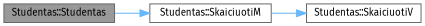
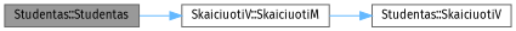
  digraph {
    fontname="Fira Sans"
    rankdir=LR
    node [color=grey40 fillcolor=white fontname="Fira Sans" fontsize=10 shape=box style=filled]
    edge [color=steelblue1 fontname="Fira Sans" fontsize=10 labelfontname=Helvetica labelfontsize=10 style=solid]
    n1 [color=gray40 fillcolor=grey60 fontcolor=black height=0.2 label="Studentas::Studentas" width=0.4]
-   n2 [height=0.2 label="Studentas::SkaiciuotiM" width=0.4]
+   n2 [height=0.2 label="SkaiciuotiV::SkaiciuotiM" width=0.4]
    n3 [height=0.2 label="Studentas::SkaiciuotiV" width=0.4]
    n1 -> n2
    n2 -> n3
  }
